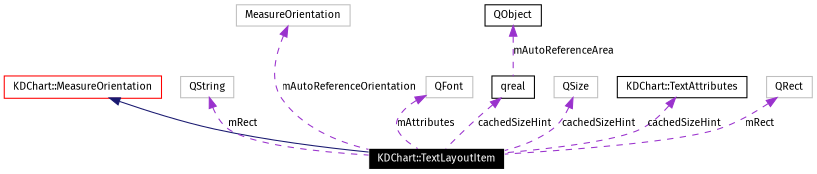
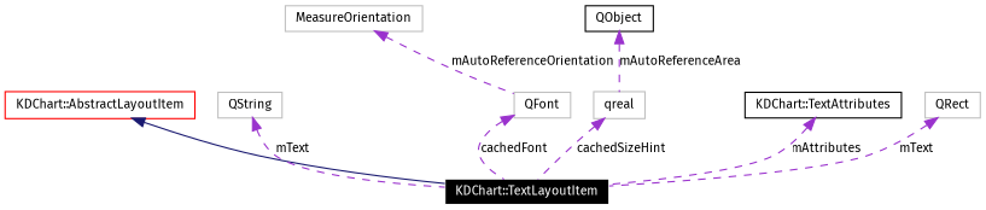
  digraph {
    fontname="Fira Sans"
    node [color=grey75 fontname="Fira Sans" fontsize=10 shape=record]
    edge [color=darkorchid3 dir=back fontname="Fira Sans" fontsize=10 labelfontname=Helvetica labelfontsize=10 style=dashed]
    n1 [color=white fillcolor=black fontcolor=white height=0.2 label="KDChart::TextLayoutItem" style=filled width=0.4]
-   n2 [color=red height=0.2 label="KDChart::MeasureOrientation" width=0.4]
+   n2 [color=red height=0.2 label="KDChart::AbstractLayoutItem" width=0.4]
    n3 [height=0.2 label=QString width=0.4]
    n4 [height=0.2 label=QFont width=0.4]
-   n5 [color=black height=0.2 label=qreal width=0.4]
+   n5 [height=0.2 label=qreal width=0.4]
    n6 [color=black height=0.2 label=QObject width=0.4]
    n7 [height=0.2 label=MeasureOrientation width=0.4]
-   n8 [height=0.2 label=QSize width=0.4]
    n9 [color=black height=0.2 label="KDChart::TextAttributes" width=0.4]
    n10 [height=0.2 label=QRect width=0.4]
    n2 -> n1 [color=midnightblue style=solid]
-   n3 -> n1 [label=mRect]
-   n4 -> n1 [label=mAttributes]
+   n3 -> n1 [label=mText]
+   n4 -> n1 [label=cachedFont]
    n5 -> n1 [label=cachedSizeHint]
    n6 -> n5 [label=mAutoReferenceArea]
-   n7 -> n1 [label=mAutoReferenceOrientation]
-   n8 -> n1 [label=cachedSizeHint]
-   n9 -> n1 [label=cachedSizeHint]
-   n10 -> n1 [label=mRect]
+   n7 -> n4 [label=mAutoReferenceOrientation]
+   n9 -> n1 [label=mAttributes]
+   n10 -> n1 [label=mText]
  }
